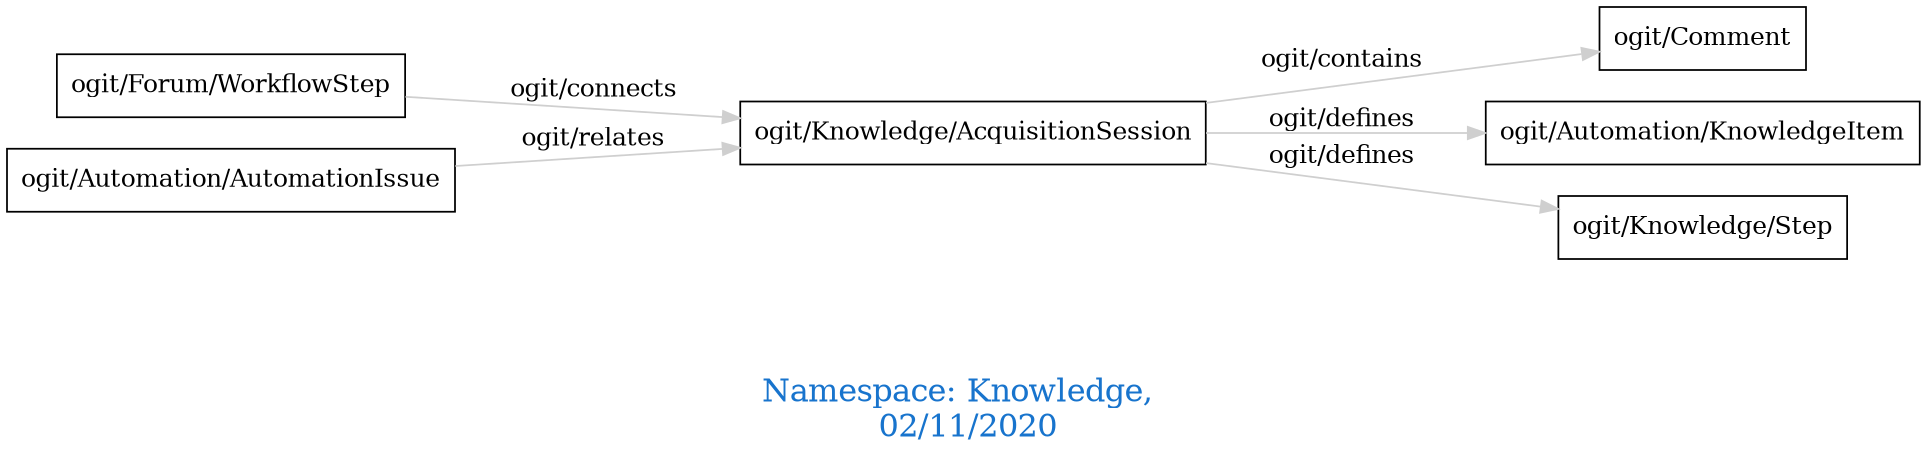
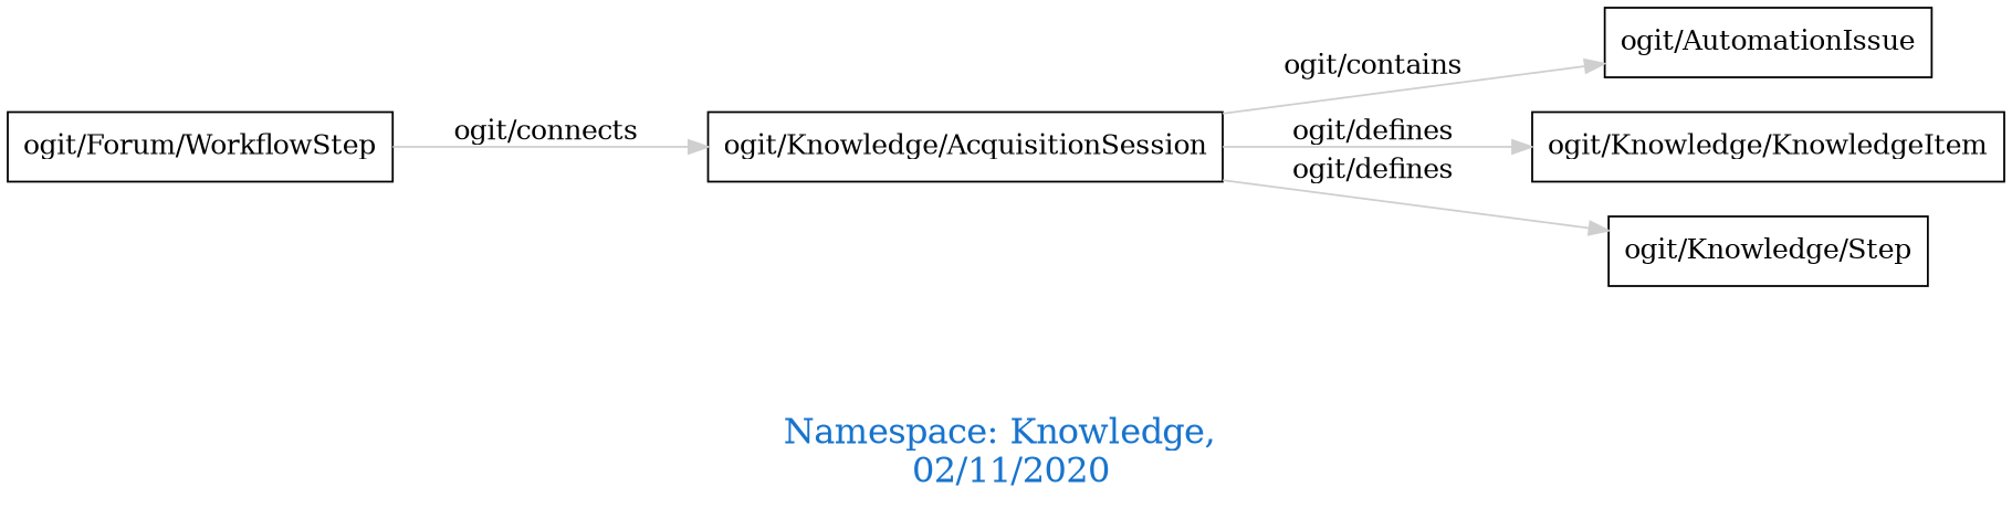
  digraph {
    fontcolor=dodgerblue3
    fontsize=18
    label="\n\n\nNamespace: Knowledge, \n 02/11/2020"
    rankdir=LR
    node [shape=polygon]
    edge [color=gray81]
    "ogit/Knowledge/AcquisitionSession"
-   "ogit/Comment"
-   "ogit/Automation/KnowledgeItem"
+   "ogit/Comment" [label="ogit/AutomationIssue"]
+   "ogit/Automation/KnowledgeItem" [label="ogit/Knowledge/KnowledgeItem"]
    "ogit/Knowledge/Step"
    "ogit/Forum/WorkflowStep"
-   "ogit/Automation/AutomationIssue"
    "ogit/Knowledge/AcquisitionSession" -> "ogit/Comment" [label="   ogit/contains    "]
    "ogit/Knowledge/AcquisitionSession" -> "ogit/Automation/KnowledgeItem" [label="   ogit/defines    "]
    "ogit/Knowledge/AcquisitionSession" -> "ogit/Knowledge/Step" [label="   ogit/defines    "]
    "ogit/Forum/WorkflowStep" -> "ogit/Knowledge/AcquisitionSession" [label="   ogit/connects    "]
-   "ogit/Automation/AutomationIssue" -> "ogit/Knowledge/AcquisitionSession" [label="   ogit/relates    "]
  }
